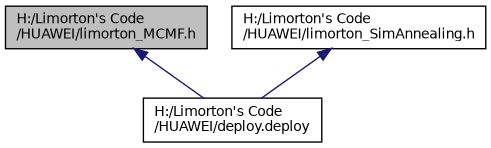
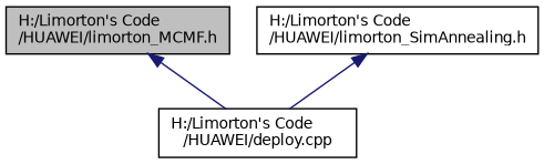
  digraph {
    node [color=black fillcolor=white fontname=Helvetica fontsize=10 shape=record style=filled]
    edge [color=midnightblue dir=back fontname=Helvetica fontsize=10 labelfontname=Helvetica labelfontsize=10 style=solid]
    n1 [fillcolor=grey75 fontcolor=black height=0.2 label="H:/Limorton's Code\l/HUAWEI/limorton_MCMF.h" width=0.4]
-   n2 [height=0.2 label="H:/Limorton's Code\l/HUAWEI/deploy.deploy" width=0.4]
+   n2 [height=0.2 label="H:/Limorton's Code\l/HUAWEI/deploy.cpp" width=0.4]
    n3 [height=0.2 label="H:/Limorton's Code\l/HUAWEI/limorton_SimAnnealing.h" width=0.4]
    n1 -> n2
    n3 -> n2
  }
